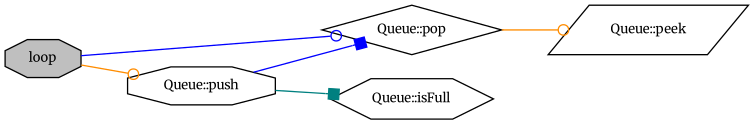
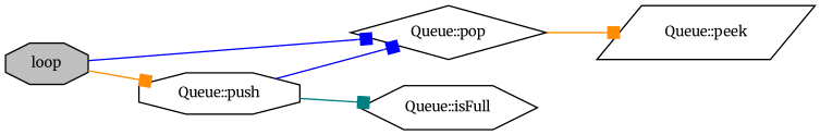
  digraph {
    fontname=Merriweather
    rankdir=LR
    node [color=black fillcolor=white fontname=Merriweather fontsize=10 shape=octagon style=filled]
    edge [arrowhead=box color=darkorange fontname=Merriweather fontsize=10 labelfontname=Helvetica labelfontsize=10 style=solid]
    n1 [fillcolor=grey75 fontcolor=black height=0.2 label=loop width=0.4]
    n2 [height=0.2 label="Queue::push" width=0.4]
    n3 [height=0.2 label="Queue::pop" shape=diamond width=0.4]
    n4 [height=0.2 label="Queue::isFull" shape=hexagon width=0.4]
    n5 [height=0.2 label="Queue::peek" shape=parallelogram width=0.4]
-   n1 -> n2 [arrowhead=odot]
-   n1 -> n3 [arrowhead=odot color=blue]
+   n1 -> n2
+   n1 -> n3 [color=blue]
    n2 -> n3 [color=blue]
    n2 -> n4 [color=teal]
-   n3 -> n5 [arrowhead=odot]
+   n3 -> n5
  }
